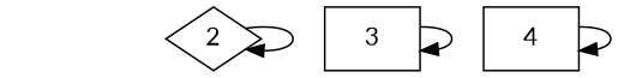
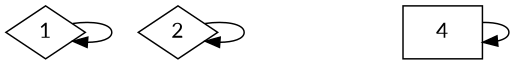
  digraph {
    fontname=Lato
    node [color=black fontname=Lato shape=diamond]
    edge [color=black fontname=Lato]
+   n1 [label=1]
    n2 [label=2]
-   n3 [label=3 shape=box]
    n4 [label=4 shape=box]
+   n1 -> n1
    n2 -> n2
-   n3 -> n3
    n4 -> n4
  }
